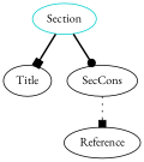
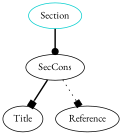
  digraph {
    fontname="EB Garamond"
    node [fontname="EB Garamond"]
    edge [arrowhead=box fontname="EB Garamond" style=bold]
    n1 [color=cyan3 label=Section shape=oval]
    Title
    SecCons
    Reference
-   n1 -> Title
+   SecCons -> Title
    n1 -> SecCons [arrowhead=dot]
    SecCons -> Reference [style=dotted]
  }
